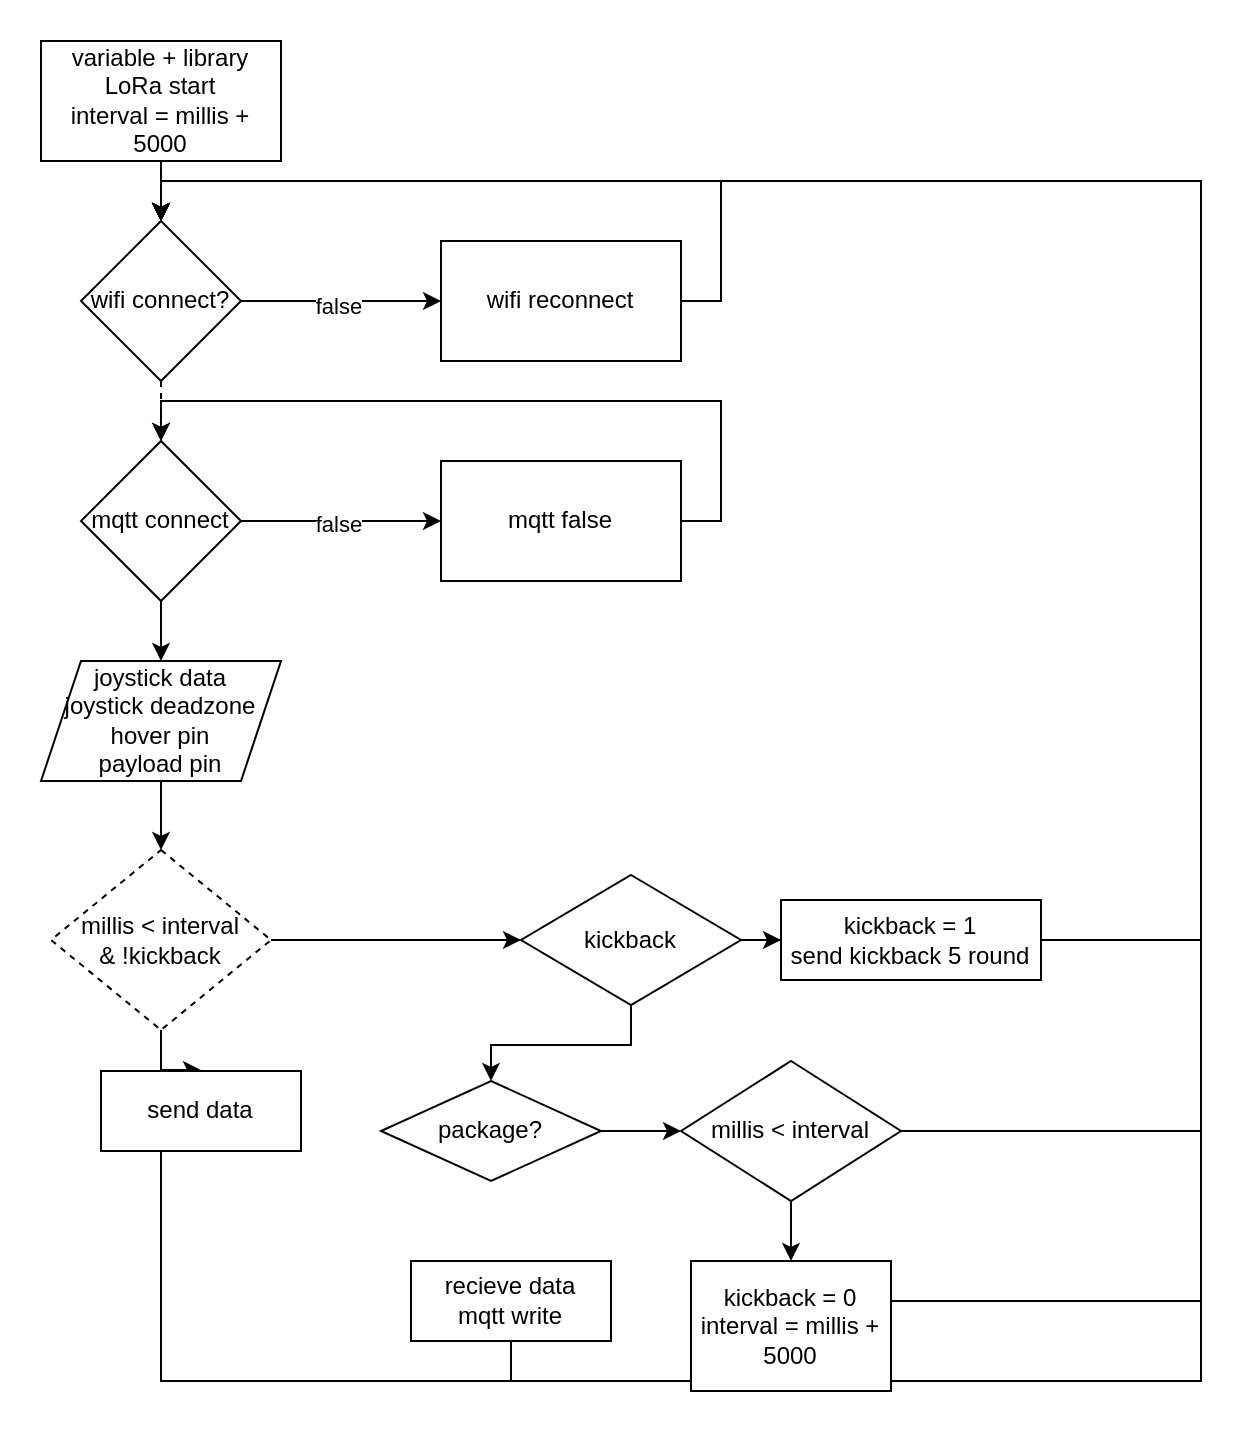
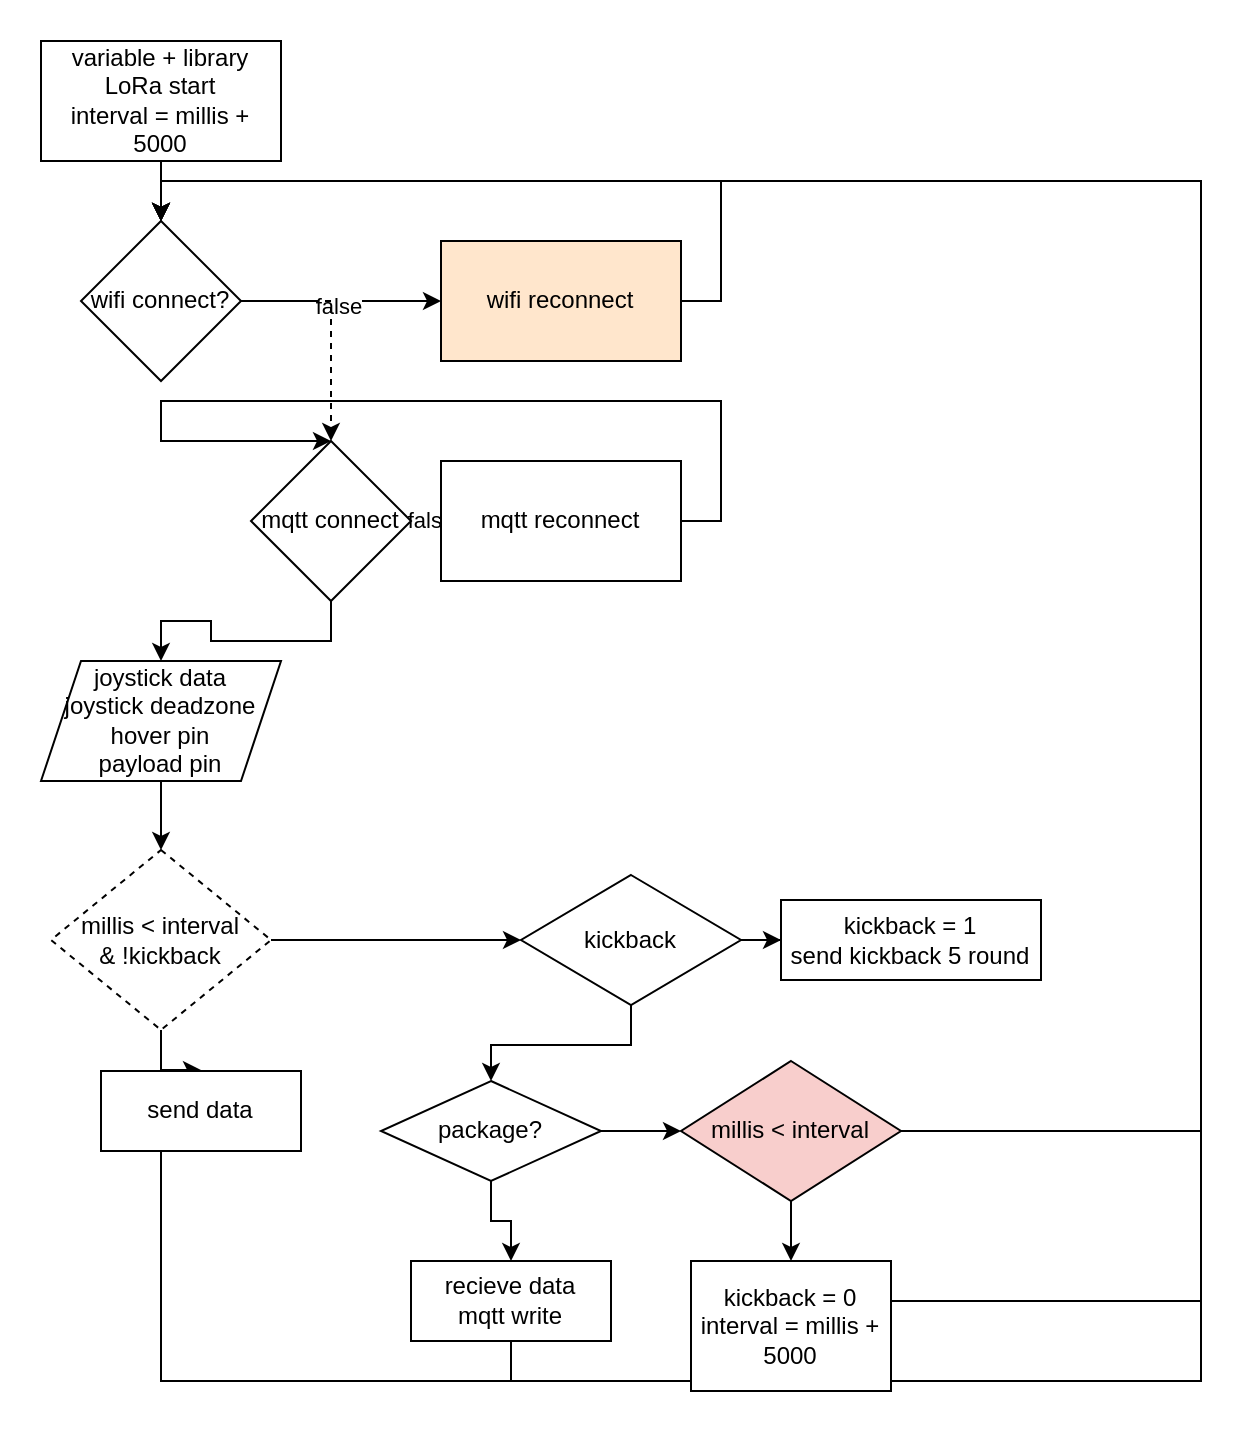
  <mxCell id="0" />
  <mxCell id="1" parent="0" />
  <mxCell id="2" style="edgeStyle=orthogonalEdgeStyle;rounded=0;orthogonalLoop=1;jettySize=auto;html=1;entryX=0.5;entryY=0;entryDx=0;entryDy=0;" edge="1" parent="1" source="3" target="7"><mxGeometry relative="1" as="geometry" /></mxCell>
  <mxCell id="3" value="variable + library&lt;div&gt;LoRa start&lt;/div&gt;&lt;div&gt;interval = millis + 5000&lt;/div&gt;" style="rounded=0;whiteSpace=wrap;html=1;" vertex="1" parent="1"><mxGeometry x="20" y="20" width="120" height="60" as="geometry" /></mxCell>
  <mxCell id="4" style="edgeStyle=orthogonalEdgeStyle;rounded=0;orthogonalLoop=1;jettySize=auto;html=1;entryX=0;entryY=0.5;entryDx=0;entryDy=0;" edge="1" parent="1" source="7" target="9"><mxGeometry relative="1" as="geometry"><mxPoint x="220" y="150" as="targetPoint" /></mxGeometry></mxCell>
  <mxCell id="5" value="false" style="edgeLabel;html=1;align=center;verticalAlign=middle;resizable=0;points=[];" vertex="1" connectable="0" parent="4"><mxGeometry x="-0.04" y="-2" relative="1" as="geometry"><mxPoint as="offset" /></mxGeometry></mxCell>
  <mxCell id="6" style="edgeStyle=orthogonalEdgeStyle;rounded=0;orthogonalLoop=1;jettySize=auto;html=1;entryX=0.5;entryY=0;entryDx=0;entryDy=0;dashed=1;" edge="1" parent="1" source="7" target="13"><mxGeometry relative="1" as="geometry" /></mxCell>
  <mxCell id="7" value="wifi connect?" style="rhombus;whiteSpace=wrap;html=1;" vertex="1" parent="1"><mxGeometry x="40" y="110" width="80" height="80" as="geometry" /></mxCell>
  <mxCell id="8" style="edgeStyle=orthogonalEdgeStyle;rounded=0;orthogonalLoop=1;jettySize=auto;html=1;entryX=0.5;entryY=0;entryDx=0;entryDy=0;" edge="1" parent="1" source="9" target="7"><mxGeometry relative="1" as="geometry"><Array as="points"><mxPoint x="360" y="150" /><mxPoint x="360" y="90" /><mxPoint x="80" y="90" /></Array></mxGeometry></mxCell>
- <mxCell id="9" value="wifi reconnect" style="rounded=0;whiteSpace=wrap;html=1;" vertex="1" parent="1"><mxGeometry x="220" y="120" width="120" height="60" as="geometry" /></mxCell>
+ <mxCell id="9" value="wifi reconnect" style="rounded=0;whiteSpace=wrap;html=1;fillColor=#ffe6cc;" vertex="1" parent="1"><mxGeometry x="220" y="120" width="120" height="60" as="geometry" /></mxCell>
  <mxCell id="10" style="edgeStyle=orthogonalEdgeStyle;rounded=0;orthogonalLoop=1;jettySize=auto;html=1;entryX=0;entryY=0.5;entryDx=0;entryDy=0;" edge="1" parent="1" source="13" target="15"><mxGeometry relative="1" as="geometry" /></mxCell>
  <mxCell id="11" value="false" style="edgeLabel;html=1;align=center;verticalAlign=middle;resizable=0;points=[];" vertex="1" connectable="0" parent="10"><mxGeometry x="-0.04" y="-1" relative="1" as="geometry"><mxPoint as="offset" /></mxGeometry></mxCell>
  <mxCell id="12" style="edgeStyle=orthogonalEdgeStyle;rounded=0;orthogonalLoop=1;jettySize=auto;html=1;entryX=0.5;entryY=0;entryDx=0;entryDy=0;" edge="1" parent="1" source="13" target="17"><mxGeometry relative="1" as="geometry" /></mxCell>
- <mxCell id="13" value="mqtt connect" style="rhombus;whiteSpace=wrap;html=1;" vertex="1" parent="1"><mxGeometry x="40" y="220" width="80" height="80" as="geometry" /></mxCell>
+ <mxCell id="13" value="mqtt connect" style="rhombus;whiteSpace=wrap;html=1;" vertex="1" parent="1"><mxGeometry x="125" y="220" width="80" height="80" as="geometry" /></mxCell>
  <mxCell id="14" style="edgeStyle=orthogonalEdgeStyle;rounded=0;orthogonalLoop=1;jettySize=auto;html=1;entryX=0.5;entryY=0;entryDx=0;entryDy=0;" edge="1" parent="1" source="15" target="13"><mxGeometry relative="1" as="geometry"><Array as="points"><mxPoint x="360" y="260" /><mxPoint x="360" y="200" /><mxPoint x="80" y="200" /></Array></mxGeometry></mxCell>
- <mxCell id="15" value="mqtt false" style="rounded=0;whiteSpace=wrap;html=1;" vertex="1" parent="1"><mxGeometry x="220" y="230" width="120" height="60" as="geometry" /></mxCell>
+ <mxCell id="15" value="mqtt reconnect" style="rounded=0;whiteSpace=wrap;html=1;" vertex="1" parent="1"><mxGeometry x="220" y="230" width="120" height="60" as="geometry" /></mxCell>
  <mxCell id="16" style="edgeStyle=orthogonalEdgeStyle;rounded=0;orthogonalLoop=1;jettySize=auto;html=1;entryX=0.5;entryY=0;entryDx=0;entryDy=0;" edge="1" parent="1" source="17" target="20"><mxGeometry relative="1" as="geometry" /></mxCell>
  <mxCell id="17" value="joystick data&lt;div&gt;joystick deadzone&lt;/div&gt;&lt;div&gt;hover pin&lt;/div&gt;&lt;div&gt;payload pin&lt;/div&gt;" style="shape=parallelogram;perimeter=parallelogramPerimeter;whiteSpace=wrap;html=1;fixedSize=1;" vertex="1" parent="1"><mxGeometry x="20" y="330" width="120" height="60" as="geometry" /></mxCell>
  <mxCell id="18" style="edgeStyle=orthogonalEdgeStyle;rounded=0;orthogonalLoop=1;jettySize=auto;html=1;entryX=0.5;entryY=0;entryDx=0;entryDy=0;" edge="1" parent="1" source="20" target="22"><mxGeometry relative="1" as="geometry" /></mxCell>
  <mxCell id="19" style="edgeStyle=orthogonalEdgeStyle;rounded=0;orthogonalLoop=1;jettySize=auto;html=1;entryX=0;entryY=0.5;entryDx=0;entryDy=0;" edge="1" parent="1" source="20" target="25"><mxGeometry relative="1" as="geometry" /></mxCell>
  <mxCell id="20" value="millis &amp;lt; interval&lt;div&gt;&amp;amp; !kickback&lt;/div&gt;" style="rhombus;whiteSpace=wrap;html=1;dashed=1;" vertex="1" parent="1"><mxGeometry x="25" y="424.5" width="110" height="90" as="geometry" /></mxCell>
  <mxCell id="21" style="edgeStyle=orthogonalEdgeStyle;rounded=0;orthogonalLoop=1;jettySize=auto;html=1;entryX=0.5;entryY=0;entryDx=0;entryDy=0;" edge="1" parent="1" source="22" target="7"><mxGeometry relative="1" as="geometry"><Array as="points"><mxPoint x="80" y="690" /><mxPoint x="600" y="690" /><mxPoint x="600" y="90" /><mxPoint x="80" y="90" /></Array></mxGeometry></mxCell>
  <mxCell id="22" value="send data" style="rounded=0;whiteSpace=wrap;html=1;" vertex="1" parent="1"><mxGeometry x="50" y="535" width="100" height="40" as="geometry" /></mxCell>
  <mxCell id="23" style="edgeStyle=orthogonalEdgeStyle;rounded=0;orthogonalLoop=1;jettySize=auto;html=1;entryX=0.5;entryY=0;entryDx=0;entryDy=0;" edge="1" parent="1" source="25" target="30"><mxGeometry relative="1" as="geometry" /></mxCell>
  <mxCell id="24" style="edgeStyle=orthogonalEdgeStyle;rounded=0;orthogonalLoop=1;jettySize=auto;html=1;entryX=0;entryY=0.5;entryDx=0;entryDy=0;" edge="1" parent="1" source="25" target="34"><mxGeometry relative="1" as="geometry" /></mxCell>
  <mxCell id="25" value="&lt;span style=&quot;background-color: initial;&quot;&gt;kickback&lt;/span&gt;" style="rhombus;whiteSpace=wrap;html=1;" vertex="1" parent="1"><mxGeometry x="260" y="437" width="110" height="65" as="geometry" /></mxCell>
  <mxCell id="26" style="edgeStyle=orthogonalEdgeStyle;rounded=0;orthogonalLoop=1;jettySize=auto;html=1;entryX=0.5;entryY=0;entryDx=0;entryDy=0;" edge="1" parent="1" source="27" target="7"><mxGeometry relative="1" as="geometry"><Array as="points"><mxPoint x="255" y="690" /><mxPoint x="600" y="690" /><mxPoint x="600" y="90" /><mxPoint x="80" y="90" /></Array></mxGeometry></mxCell>
  <mxCell id="27" value="recieve data&lt;div&gt;mqtt write&lt;/div&gt;" style="rounded=0;whiteSpace=wrap;html=1;" vertex="1" parent="1"><mxGeometry x="205" y="630" width="100" height="40" as="geometry" /></mxCell>
+ <mxCell id="28" style="edgeStyle=orthogonalEdgeStyle;rounded=0;orthogonalLoop=1;jettySize=auto;html=1;entryX=0.5;entryY=0;entryDx=0;entryDy=0;" edge="1" parent="1" source="30" target="27"><mxGeometry relative="1" as="geometry" /></mxCell>
  <mxCell id="29" style="edgeStyle=orthogonalEdgeStyle;rounded=0;orthogonalLoop=1;jettySize=auto;html=1;entryX=0;entryY=0.5;entryDx=0;entryDy=0;" edge="1" parent="1" source="30" target="37"><mxGeometry relative="1" as="geometry" /></mxCell>
  <mxCell id="30" value="&lt;span style=&quot;background-color: initial;&quot;&gt;package?&lt;/span&gt;" style="rhombus;whiteSpace=wrap;html=1;" vertex="1" parent="1"><mxGeometry x="190" y="540" width="110" height="50" as="geometry" /></mxCell>
  <mxCell id="31" style="edgeStyle=orthogonalEdgeStyle;rounded=0;orthogonalLoop=1;jettySize=auto;html=1;entryX=0.5;entryY=0;entryDx=0;entryDy=0;" edge="1" parent="1" source="32" target="7"><mxGeometry relative="1" as="geometry"><Array as="points"><mxPoint x="600" y="650" /><mxPoint x="600" y="90" /><mxPoint x="80" y="90" /></Array></mxGeometry></mxCell>
  <mxCell id="32" value="kickback = 0&lt;div&gt;interval = millis + 5000&lt;/div&gt;" style="rounded=0;whiteSpace=wrap;html=1;" vertex="1" parent="1"><mxGeometry x="345" y="630" width="100" height="65" as="geometry" /></mxCell>
- <mxCell id="33" style="edgeStyle=orthogonalEdgeStyle;rounded=0;orthogonalLoop=1;jettySize=auto;html=1;entryX=0.5;entryY=0;entryDx=0;entryDy=0;" edge="1" parent="1" source="34" target="7"><mxGeometry relative="1" as="geometry"><Array as="points"><mxPoint x="600" y="470" /><mxPoint x="600" y="90" /><mxPoint x="80" y="90" /></Array></mxGeometry></mxCell>
  <mxCell id="34" value="&lt;div&gt;kickback = 1&lt;/div&gt;send kickback 5 round" style="rounded=0;whiteSpace=wrap;html=1;" vertex="1" parent="1"><mxGeometry x="390" y="449.5" width="130" height="40" as="geometry" /></mxCell>
  <mxCell id="35" style="edgeStyle=orthogonalEdgeStyle;rounded=0;orthogonalLoop=1;jettySize=auto;html=1;entryX=0.5;entryY=0;entryDx=0;entryDy=0;" edge="1" parent="1" source="37" target="32"><mxGeometry relative="1" as="geometry" /></mxCell>
  <mxCell id="36" style="edgeStyle=orthogonalEdgeStyle;rounded=0;orthogonalLoop=1;jettySize=auto;html=1;entryX=0.5;entryY=0;entryDx=0;entryDy=0;" edge="1" parent="1" source="37" target="7"><mxGeometry relative="1" as="geometry"><Array as="points"><mxPoint x="600" y="565" /><mxPoint x="600" y="90" /><mxPoint x="80" y="90" /></Array></mxGeometry></mxCell>
- <mxCell id="37" value="millis &amp;lt; interval" style="rhombus;whiteSpace=wrap;html=1;" vertex="1" parent="1"><mxGeometry x="340" y="530" width="110" height="70" as="geometry" /></mxCell>
+ <mxCell id="37" value="millis &amp;lt; interval" style="rhombus;whiteSpace=wrap;html=1;fillColor=#f8cecc;" vertex="1" parent="1"><mxGeometry x="340" y="530" width="110" height="70" as="geometry" /></mxCell>
